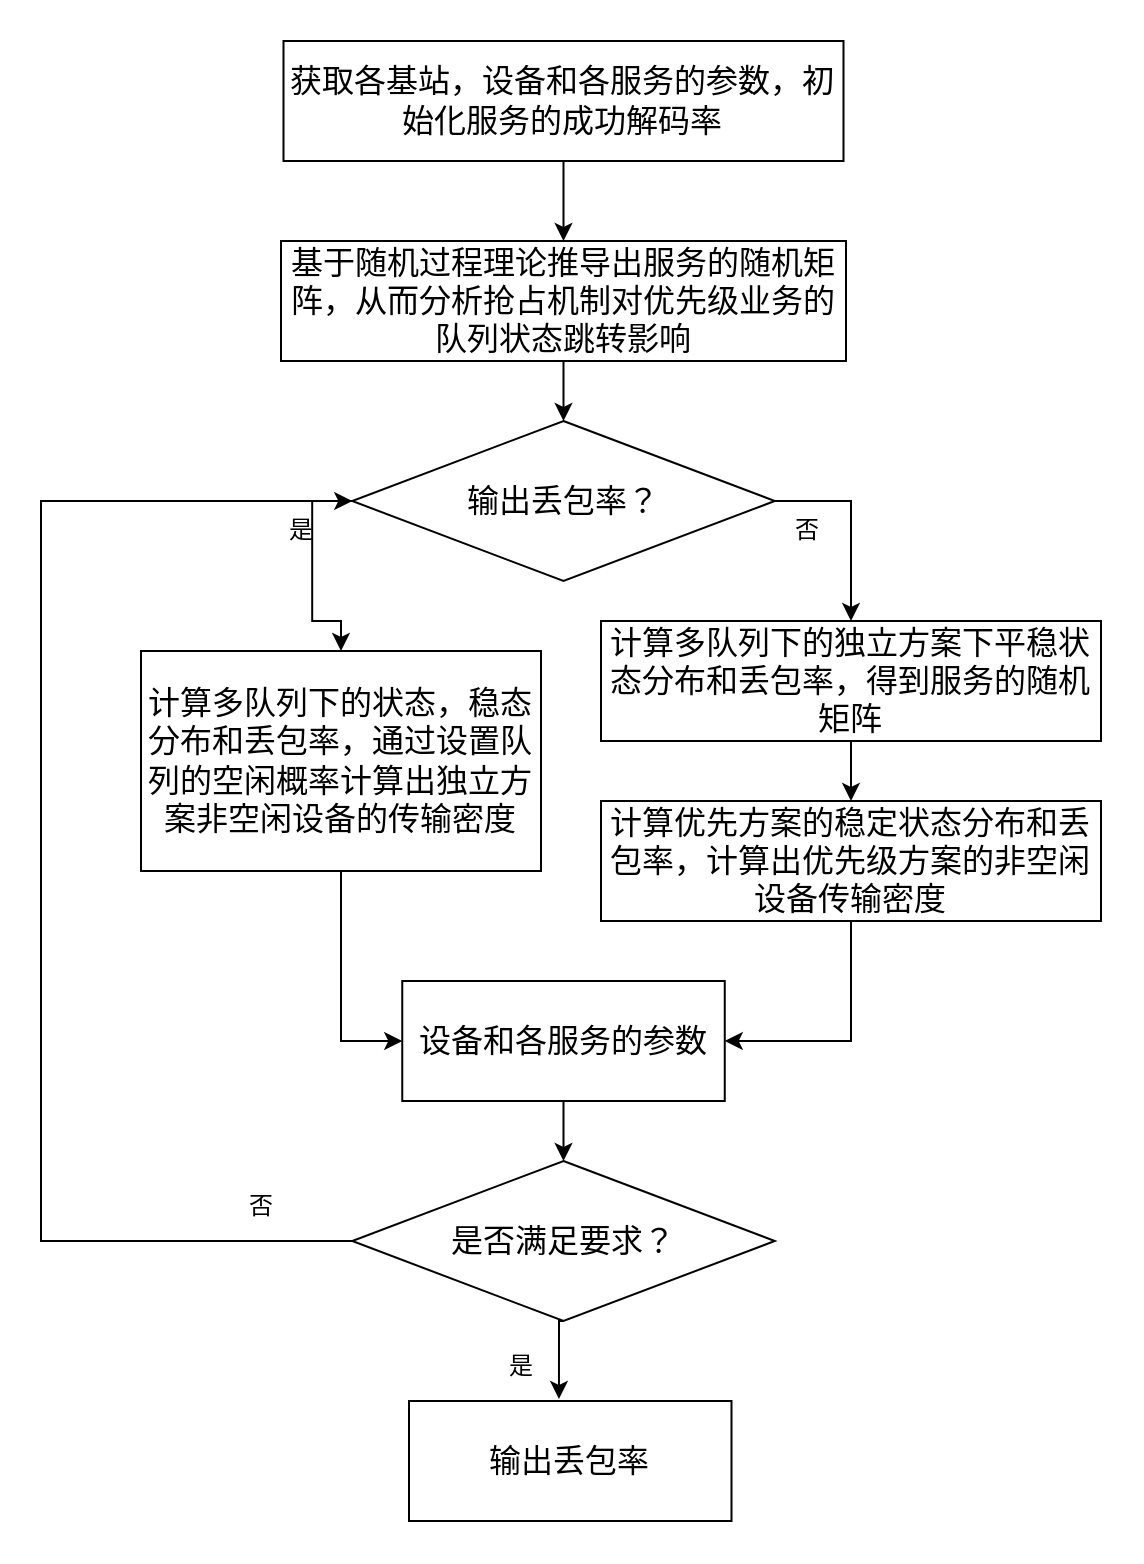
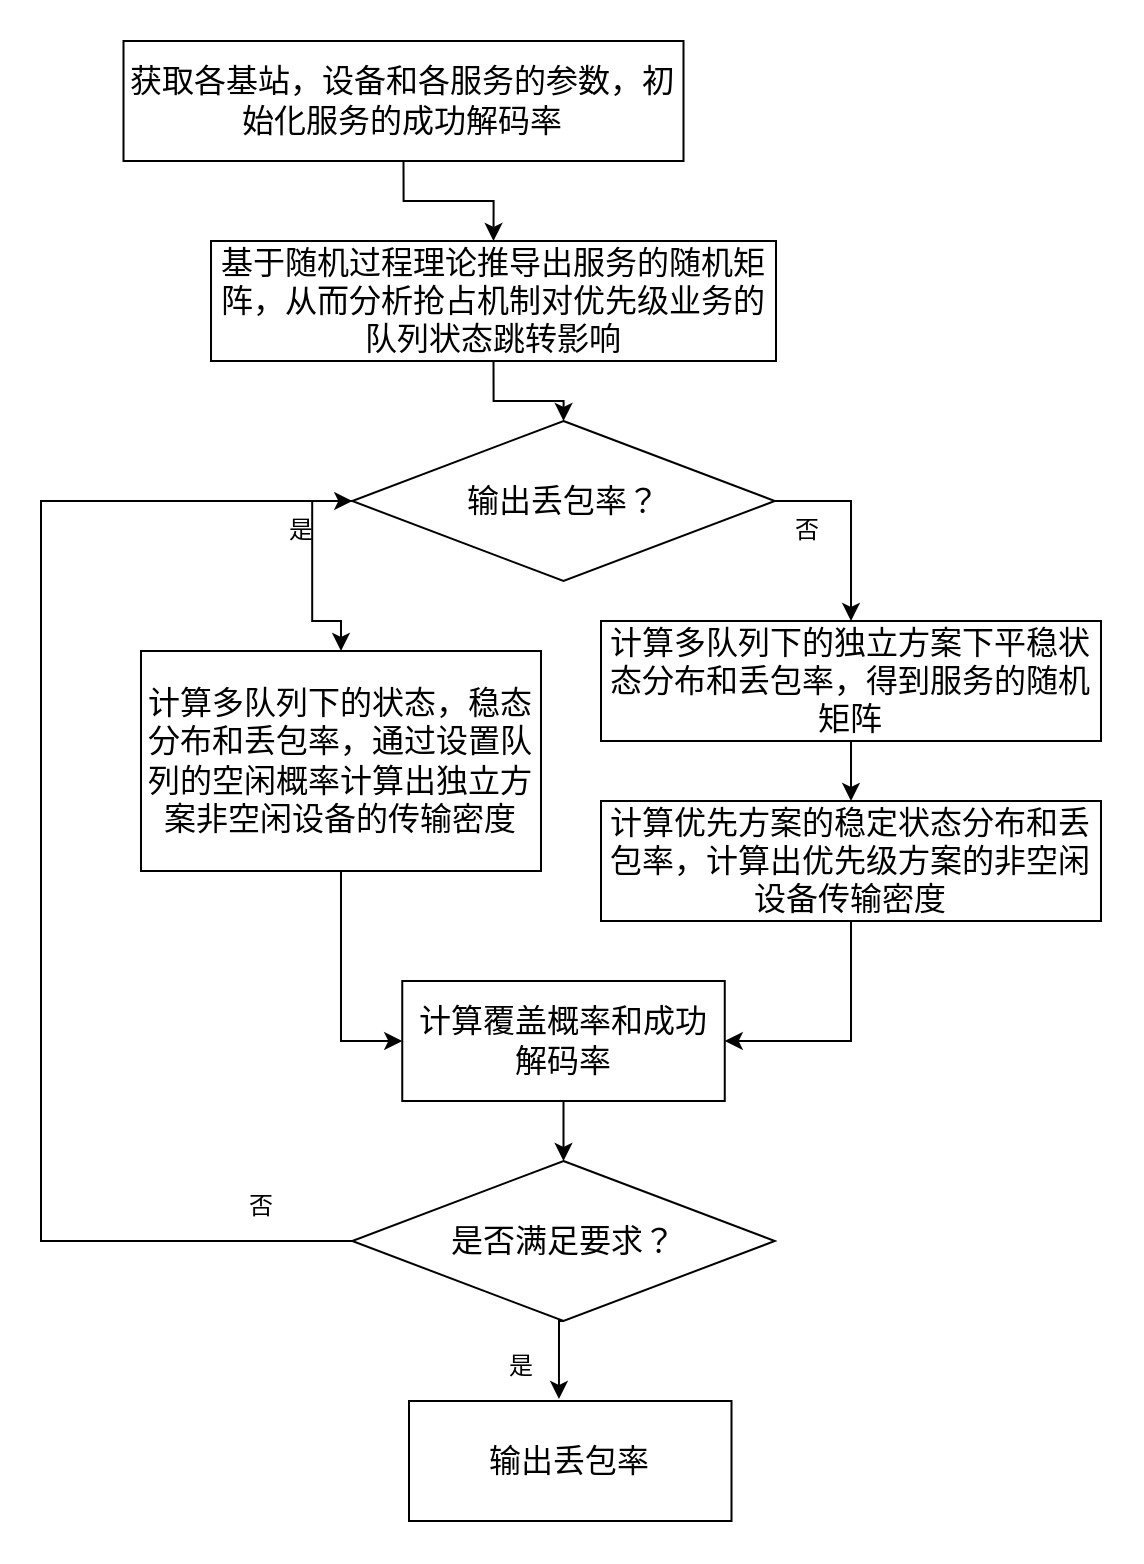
  <mxCell id="0" />
  <mxCell id="1" parent="0" />
  <mxCell id="2" style="edgeStyle=orthogonalEdgeStyle;rounded=0;orthogonalLoop=1;jettySize=auto;html=1;exitX=0.5;exitY=1;exitDx=0;exitDy=0;entryX=0.5;entryY=0;entryDx=0;entryDy=0;" edge="1" parent="1" source="3" target="5"><mxGeometry relative="1" as="geometry" /></mxCell>
- <mxCell id="3" value="&lt;font style=&quot;font-size: 16px;&quot;&gt;获取各基站，设备和各服务的参数，初始化服务的成功解码率&lt;/font&gt;" style="rounded=0;whiteSpace=wrap;html=1;" vertex="1" parent="1"><mxGeometry x="141.25" y="20" width="280" height="60" as="geometry" /></mxCell>
+ <mxCell id="3" value="&lt;font style=&quot;font-size: 16px;&quot;&gt;获取各基站，设备和各服务的参数，初始化服务的成功解码率&lt;/font&gt;" style="rounded=0;whiteSpace=wrap;html=1;" vertex="1" parent="1"><mxGeometry x="61.25" y="20" width="280" height="60" as="geometry" /></mxCell>
  <mxCell id="4" style="edgeStyle=orthogonalEdgeStyle;rounded=0;orthogonalLoop=1;jettySize=auto;html=1;exitX=0.5;exitY=1;exitDx=0;exitDy=0;entryX=0.5;entryY=0;entryDx=0;entryDy=0;" edge="1" parent="1" source="5" target="8"><mxGeometry relative="1" as="geometry" /></mxCell>
- <mxCell id="5" value="&lt;font style=&quot;font-size: 16px;&quot;&gt;基于随机过程理论推导出服务的随机矩阵，从而分析抢占机制对优先级业务的队列状态跳转影响&lt;/font&gt;" style="rounded=0;whiteSpace=wrap;html=1;" vertex="1" parent="1"><mxGeometry x="140" y="120" width="282.5" height="60" as="geometry" /></mxCell>
+ <mxCell id="5" value="&lt;font style=&quot;font-size: 16px;&quot;&gt;基于随机过程理论推导出服务的随机矩阵，从而分析抢占机制对优先级业务的队列状态跳转影响&lt;/font&gt;" style="rounded=0;whiteSpace=wrap;html=1;" vertex="1" parent="1"><mxGeometry x="105" y="120" width="282.5" height="60" as="geometry" /></mxCell>
  <mxCell id="6" style="edgeStyle=orthogonalEdgeStyle;rounded=0;orthogonalLoop=1;jettySize=auto;html=1;exitX=0;exitY=0.5;exitDx=0;exitDy=0;entryX=0.5;entryY=0;entryDx=0;entryDy=0;" edge="1" parent="1" source="8" target="10"><mxGeometry relative="1" as="geometry" /></mxCell>
  <mxCell id="7" style="edgeStyle=orthogonalEdgeStyle;rounded=0;orthogonalLoop=1;jettySize=auto;html=1;exitX=1;exitY=0.5;exitDx=0;exitDy=0;entryX=0.5;entryY=0;entryDx=0;entryDy=0;" edge="1" parent="1" source="8" target="12"><mxGeometry relative="1" as="geometry" /></mxCell>
  <mxCell id="8" value="&lt;font style=&quot;font-size: 16px;&quot;&gt;输出丢包率？&lt;/font&gt;" style="rhombus;whiteSpace=wrap;html=1;" vertex="1" parent="1"><mxGeometry x="175.63" y="210" width="211.25" height="80" as="geometry" /></mxCell>
  <mxCell id="9" style="edgeStyle=orthogonalEdgeStyle;rounded=0;orthogonalLoop=1;jettySize=auto;html=1;exitX=0.5;exitY=1;exitDx=0;exitDy=0;entryX=0;entryY=0.5;entryDx=0;entryDy=0;" edge="1" parent="1" source="10" target="16"><mxGeometry relative="1" as="geometry" /></mxCell>
  <mxCell id="10" value="&lt;font style=&quot;font-size: 16px;&quot;&gt;计算多队列下的状态，稳态分布和丢包率，通过设置队列的空闲概率计算出独立方案非空闲设备的传输密度&lt;/font&gt;" style="rounded=0;whiteSpace=wrap;html=1;" vertex="1" parent="1"><mxGeometry x="70" y="325" width="200" height="110" as="geometry" /></mxCell>
  <mxCell id="11" value="" style="edgeStyle=orthogonalEdgeStyle;rounded=0;orthogonalLoop=1;jettySize=auto;html=1;" edge="1" parent="1" source="12" target="14"><mxGeometry relative="1" as="geometry" /></mxCell>
  <mxCell id="12" value="&lt;span style=&quot;font-size: 16px;&quot;&gt;计算多队列下的独立方案下平稳状态分布和丢包率，得到服务的随机矩阵&lt;/span&gt;" style="rounded=0;whiteSpace=wrap;html=1;" vertex="1" parent="1"><mxGeometry x="300" y="310" width="250" height="60" as="geometry" /></mxCell>
  <mxCell id="13" style="edgeStyle=orthogonalEdgeStyle;rounded=0;orthogonalLoop=1;jettySize=auto;html=1;exitX=0.5;exitY=1;exitDx=0;exitDy=0;entryX=1;entryY=0.5;entryDx=0;entryDy=0;" edge="1" parent="1" source="14" target="16"><mxGeometry relative="1" as="geometry" /></mxCell>
  <mxCell id="14" value="&lt;font style=&quot;font-size: 16px;&quot;&gt;计算优先方案的稳定状态分布和丢包率，计算出优先级方案的非空闲设备传输密度&lt;/font&gt;" style="whiteSpace=wrap;html=1;rounded=0;" vertex="1" parent="1"><mxGeometry x="300" y="400" width="250" height="60" as="geometry" /></mxCell>
  <mxCell id="15" style="edgeStyle=orthogonalEdgeStyle;rounded=0;orthogonalLoop=1;jettySize=auto;html=1;exitX=0.5;exitY=1;exitDx=0;exitDy=0;entryX=0.5;entryY=0;entryDx=0;entryDy=0;" edge="1" parent="1" source="16" target="19"><mxGeometry relative="1" as="geometry" /></mxCell>
- <mxCell id="16" value="&lt;font style=&quot;font-size: 16px;&quot;&gt;设备和各服务的参数&lt;/font&gt;" style="rounded=0;whiteSpace=wrap;html=1;" vertex="1" parent="1"><mxGeometry x="200.63" y="490" width="161.25" height="60" as="geometry" /></mxCell>
+ <mxCell id="16" value="&lt;font style=&quot;font-size: 16px;&quot;&gt;计算覆盖概率和成功解码率&lt;/font&gt;" style="rounded=0;whiteSpace=wrap;html=1;" vertex="1" parent="1"><mxGeometry x="200.63" y="490" width="161.25" height="60" as="geometry" /></mxCell>
  <mxCell id="17" style="edgeStyle=orthogonalEdgeStyle;rounded=0;orthogonalLoop=1;jettySize=auto;html=1;exitX=0.5;exitY=1;exitDx=0;exitDy=0;entryX=0.465;entryY=-0.017;entryDx=0;entryDy=0;entryPerimeter=0;" edge="1" parent="1" source="19" target="20"><mxGeometry relative="1" as="geometry" /></mxCell>
  <mxCell id="18" style="edgeStyle=orthogonalEdgeStyle;rounded=0;orthogonalLoop=1;jettySize=auto;html=1;exitX=0;exitY=0.5;exitDx=0;exitDy=0;entryX=0;entryY=0.5;entryDx=0;entryDy=0;" edge="1" parent="1" source="19" target="8"><mxGeometry relative="1" as="geometry"><Array as="points"><mxPoint x="20" y="620" /><mxPoint x="20" y="250" /></Array></mxGeometry></mxCell>
  <mxCell id="19" value="&lt;font style=&quot;font-size: 16px;&quot;&gt;是否满足要求？&lt;/font&gt;" style="rhombus;whiteSpace=wrap;html=1;" vertex="1" parent="1"><mxGeometry x="175.63" y="580" width="211.25" height="80" as="geometry" /></mxCell>
  <mxCell id="20" value="&lt;font style=&quot;font-size: 16px;&quot;&gt;输出丢包率&lt;/font&gt;" style="rounded=0;whiteSpace=wrap;html=1;" vertex="1" parent="1"><mxGeometry x="204" y="700" width="161.25" height="60" as="geometry" /></mxCell>
  <mxCell id="21" value="是" style="text;html=1;align=center;verticalAlign=middle;resizable=0;points=[];autosize=1;strokeColor=none;fillColor=none;" vertex="1" parent="1"><mxGeometry x="130" y="250" width="40" height="30" as="geometry" /></mxCell>
  <mxCell id="22" value="否" style="text;html=1;align=center;verticalAlign=middle;resizable=0;points=[];autosize=1;strokeColor=none;fillColor=none;" vertex="1" parent="1"><mxGeometry x="382.5" y="250" width="40" height="30" as="geometry" /></mxCell>
  <mxCell id="23" value="否" style="text;html=1;align=center;verticalAlign=middle;resizable=0;points=[];autosize=1;strokeColor=none;fillColor=none;" vertex="1" parent="1"><mxGeometry x="110" y="588" width="40" height="30" as="geometry" /></mxCell>
  <mxCell id="24" value="是" style="text;html=1;align=center;verticalAlign=middle;resizable=0;points=[];autosize=1;strokeColor=none;fillColor=none;" vertex="1" parent="1"><mxGeometry x="240" y="668" width="40" height="30" as="geometry" /></mxCell>
